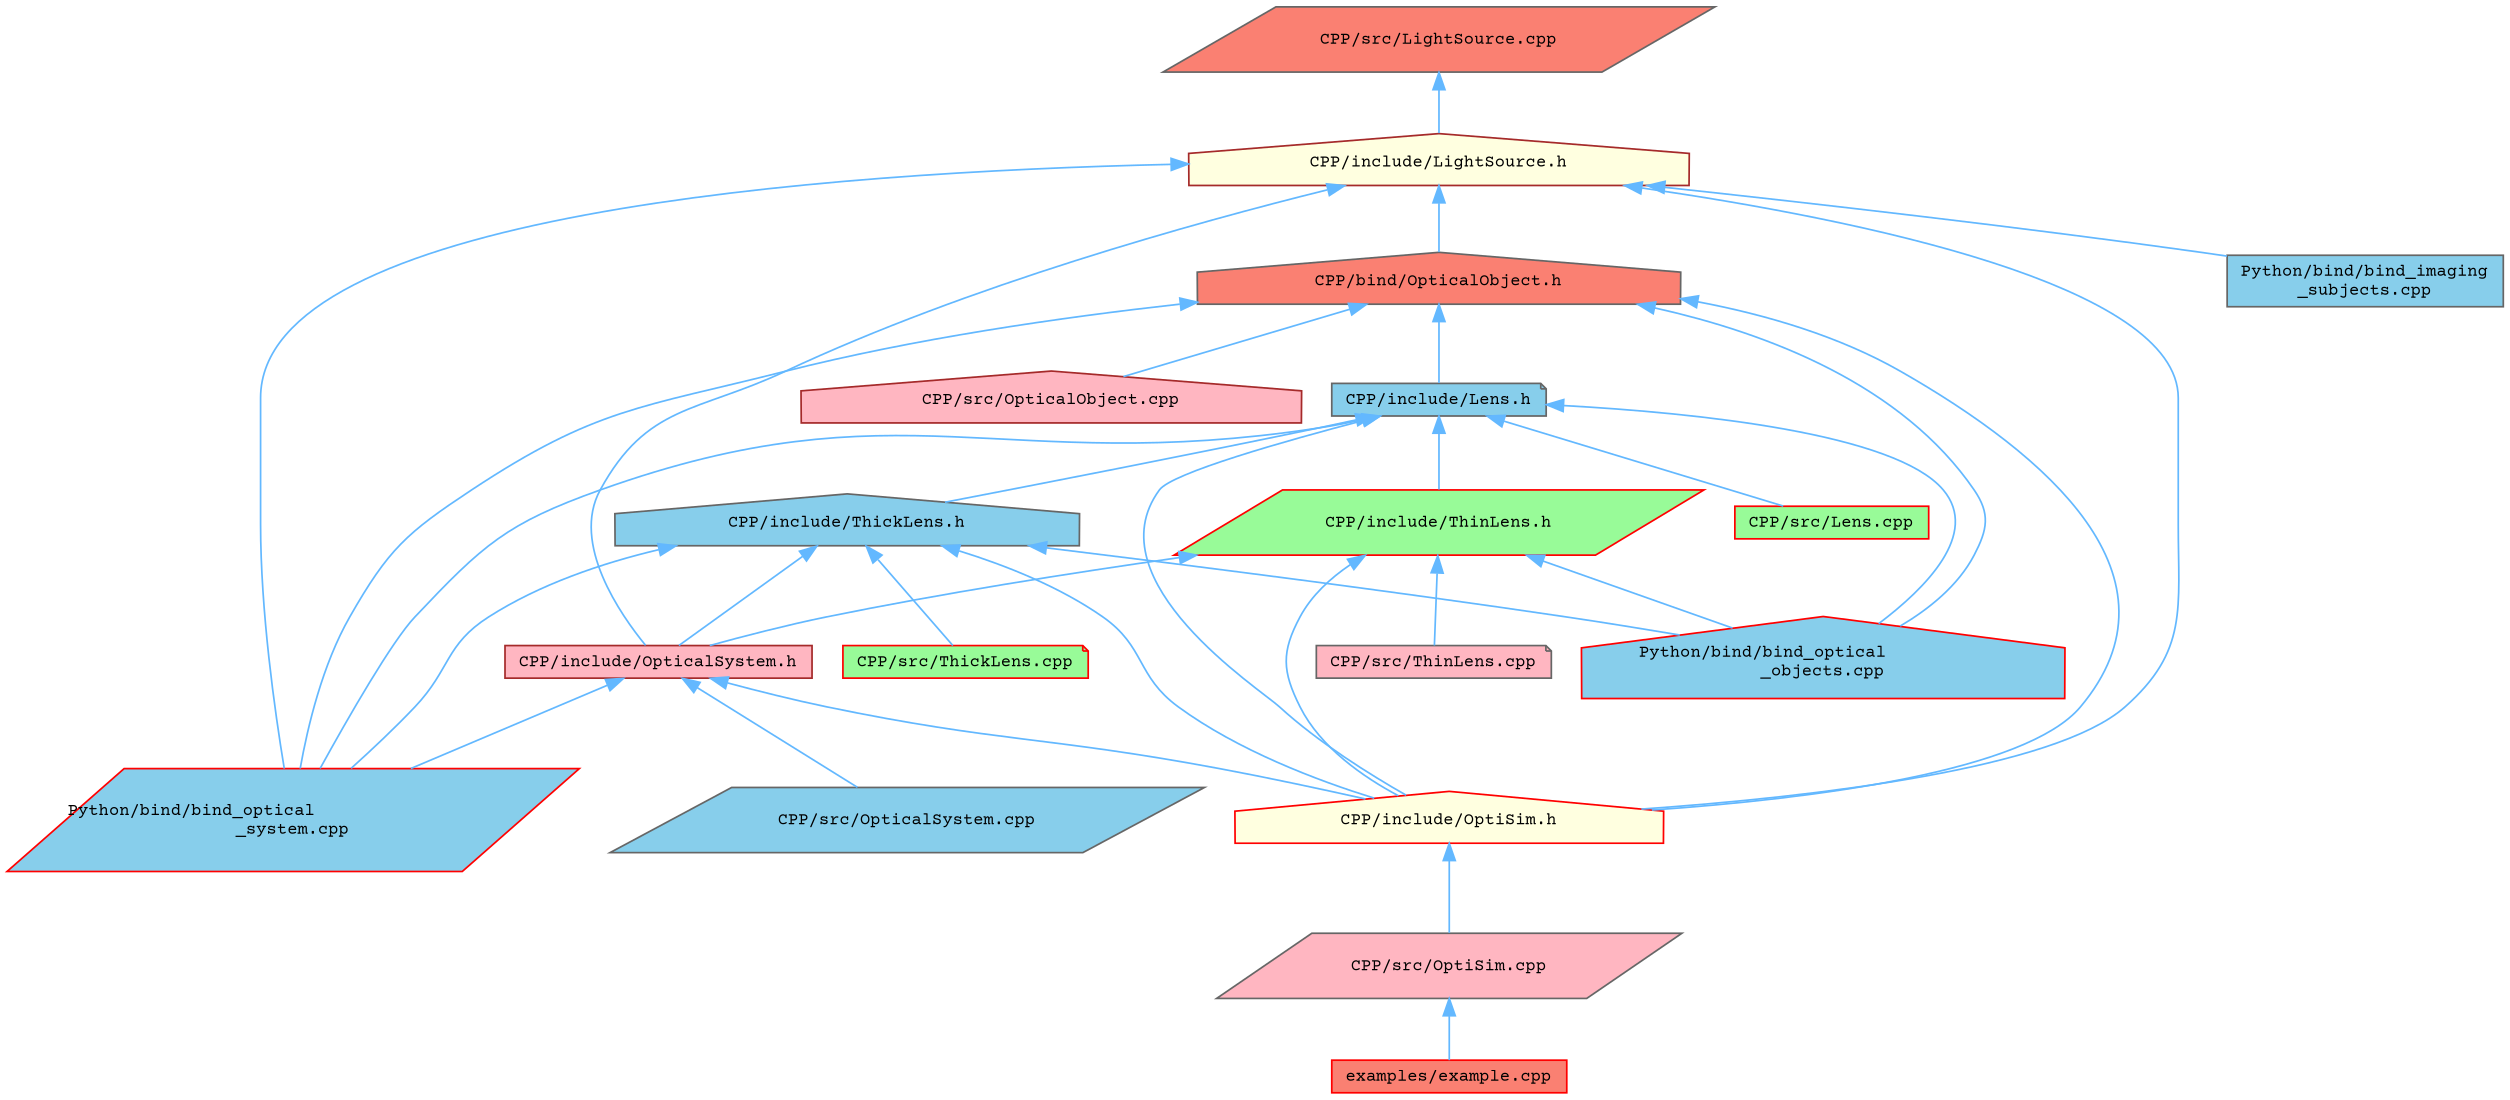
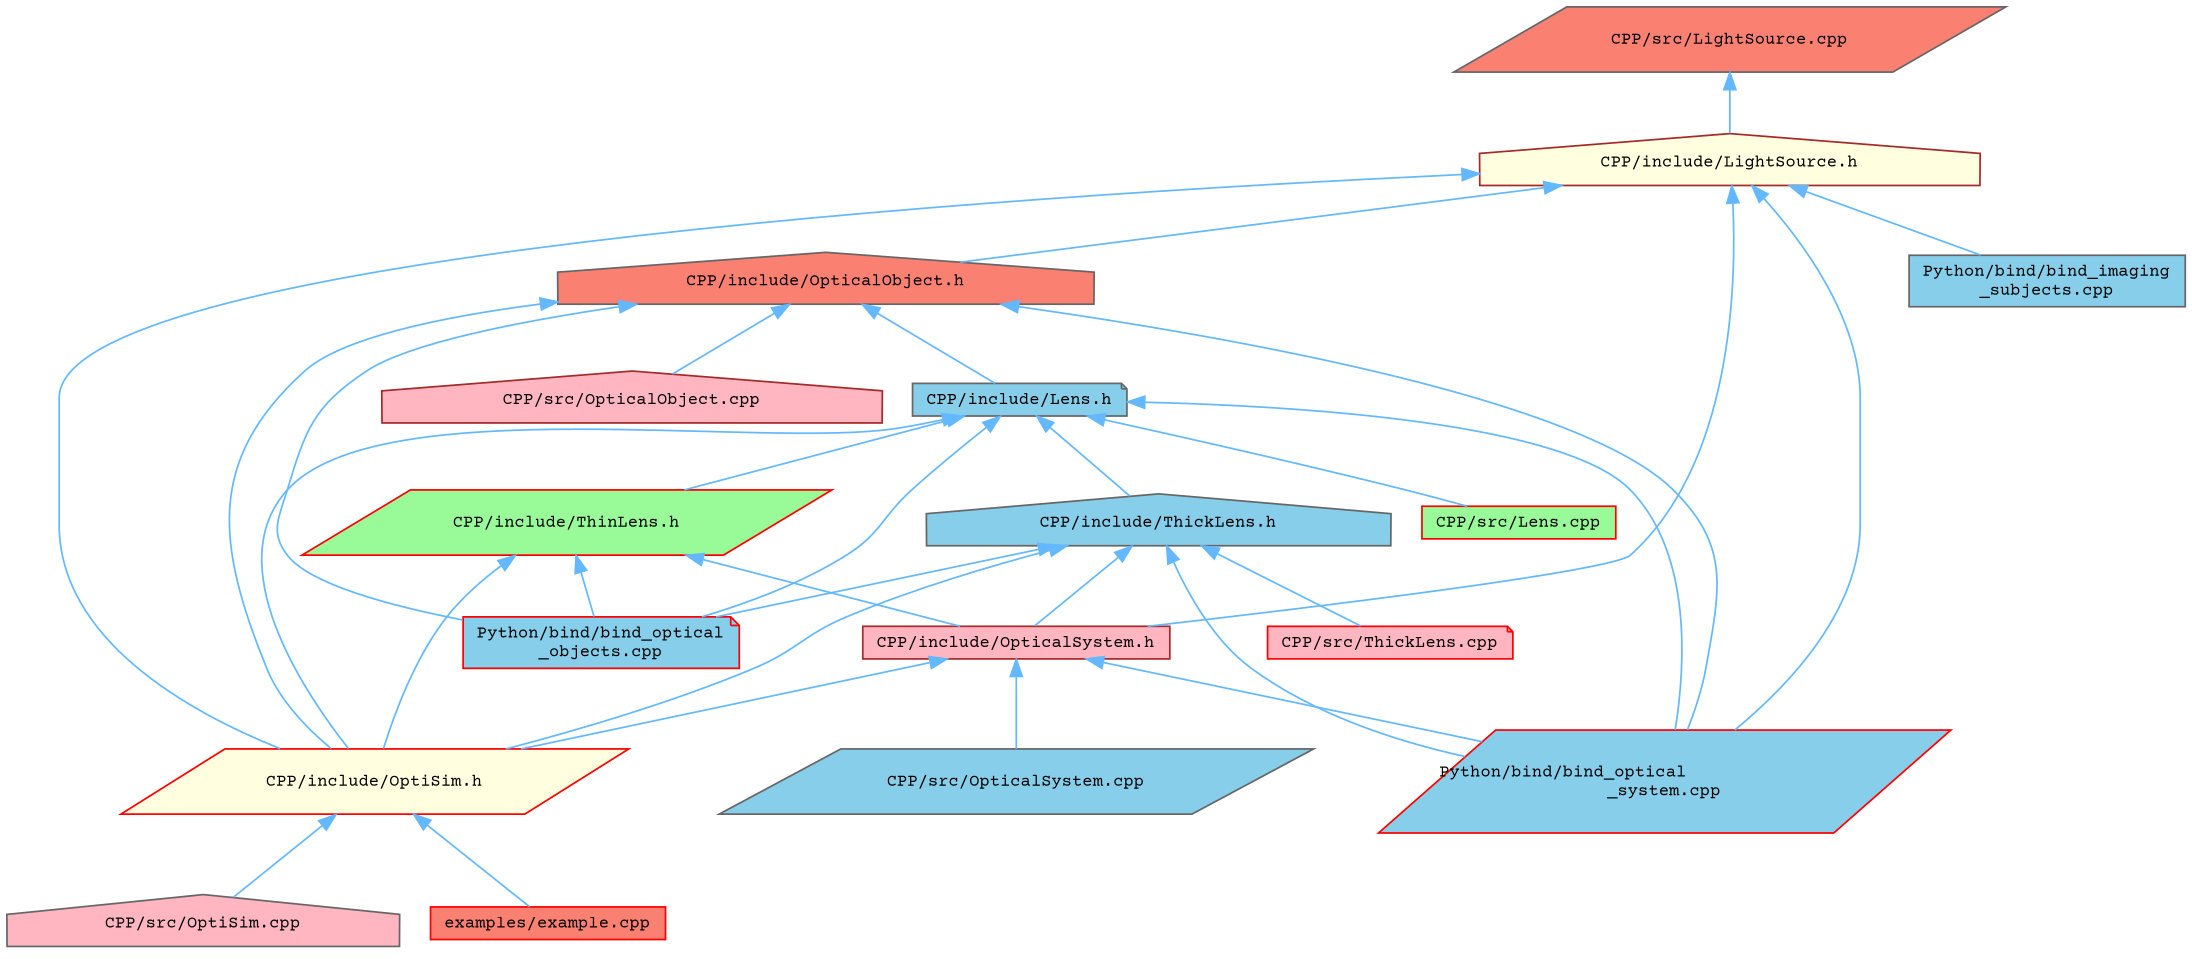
  digraph {
    fontname="Courier Prime"
    node [color=gray40 fillcolor=skyblue fontname="Courier Prime" fontsize=10 shape=house style=filled]
    edge [color=steelblue1 dir=back fontname="Courier Prime" fontsize=10 labelfontname=Helvetica labelfontsize=10 style=solid]
    n1 [color=brown fillcolor=lightyellow fontcolor=black height=0.2 label="CPP/include/LightSource.h" width=0.4]
-   n2 [color=red fillcolor=lightyellow height=0.2 label="CPP/include/OptiSim.h" width=0.4]
-   n3 [fillcolor=salmon height=0.2 label="CPP/bind/OpticalObject.h" width=0.4]
+   n2 [color=red fillcolor=lightyellow height=0.2 label="CPP/include/OptiSim.h" shape=parallelogram width=0.4]
+   n3 [fillcolor=salmon height=0.2 label="CPP/include/OpticalObject.h" width=0.4]
    n4 [color=brown fillcolor=lightpink height=0.2 label="CPP/include/OpticalSystem.h" shape=box width=0.4]
    n5 [color=red height=0.2 label="Python/bind/bind_optical\l_system.cpp" shape=parallelogram width=0.4]
    n6 [height=0.2 label="Python/bind/bind_imaging\l_subjects.cpp" shape=box width=0.4]
-   n7 [fillcolor=lightpink height=0.2 label="CPP/src/OptiSim.cpp" shape=parallelogram width=0.4]
+   n7 [fillcolor=lightpink height=0.2 label="CPP/src/OptiSim.cpp" width=0.4]
    n8 [color=red fillcolor=salmon height=0.2 label="examples/example.cpp" shape=box width=0.4]
    n9 [height=0.2 label="CPP/include/Lens.h" shape=note width=0.4]
-   n10 [color=red height=0.2 label="Python/bind/bind_optical\l_objects.cpp" width=0.4]
+   n10 [color=red height=0.2 label="Python/bind/bind_optical\l_objects.cpp" shape=note width=0.4]
    n11 [color=brown fillcolor=lightpink height=0.2 label="CPP/src/OpticalObject.cpp" width=0.4]
    n12 [height=0.2 label="CPP/src/OpticalSystem.cpp" shape=parallelogram width=0.4]
    n13 [fillcolor=salmon height=0.2 label="CPP/src/LightSource.cpp" shape=parallelogram width=0.4]
    n14 [height=0.2 label="CPP/include/ThickLens.h" width=0.4]
    n15 [color=red fillcolor=palegreen height=0.2 label="CPP/include/ThinLens.h" shape=parallelogram width=0.4]
    n16 [color=red fillcolor=palegreen height=0.2 label="CPP/src/Lens.cpp" shape=box width=0.4]
-   n17 [color=red fillcolor=palegreen height=0.2 label="CPP/src/ThickLens.cpp" shape=note width=0.4]
-   n18 [fillcolor=lightpink height=0.2 label="CPP/src/ThinLens.cpp" shape=note width=0.4]
+   n17 [color=red fillcolor=lightpink height=0.2 label="CPP/src/ThickLens.cpp" shape=note width=0.4]
    n1 -> n2
    n1 -> n3
    n1 -> n4
    n1 -> n5
    n1 -> n6
    n2 -> n7
-   n7 -> n8
+   n2 -> n8
    n3 -> n2
    n3 -> n5
    n3 -> n9
    n3 -> n10
    n3 -> n11
    n4 -> n2
    n4 -> n5
    n4 -> n12
    n9 -> n2
    n9 -> n5
    n9 -> n10
    n9 -> n14
    n9 -> n15
    n9 -> n16
    n13 -> n1
    n14 -> n2
    n14 -> n4
    n14 -> n5
    n14 -> n10
    n14 -> n17
    n15 -> n2
    n15 -> n4
    n15 -> n10
-   n15 -> n18
  }
